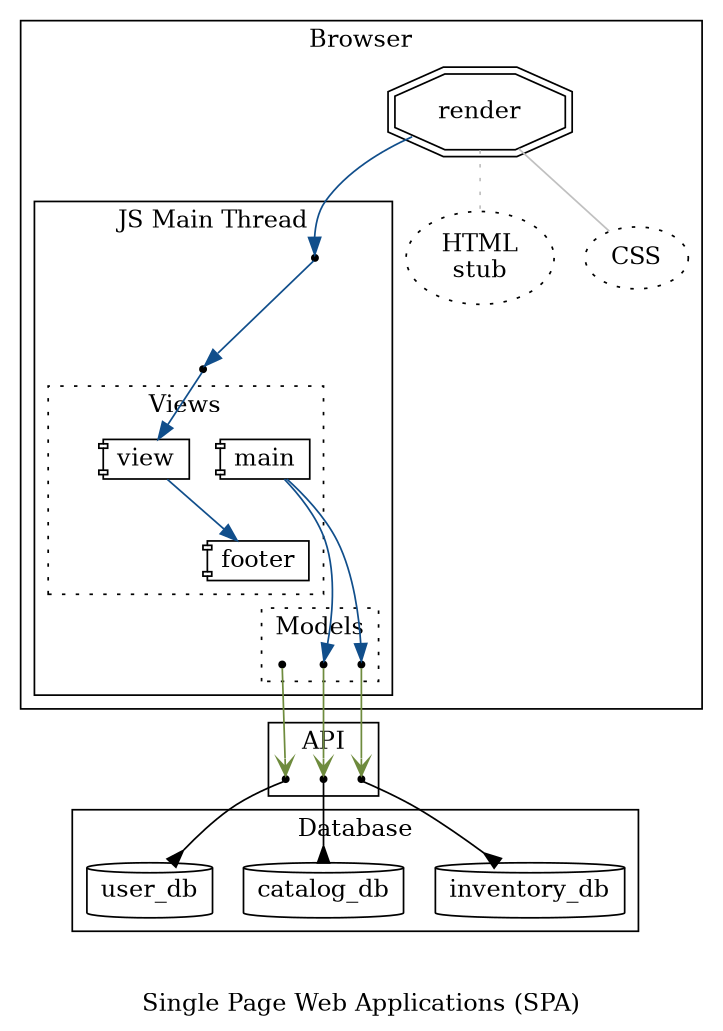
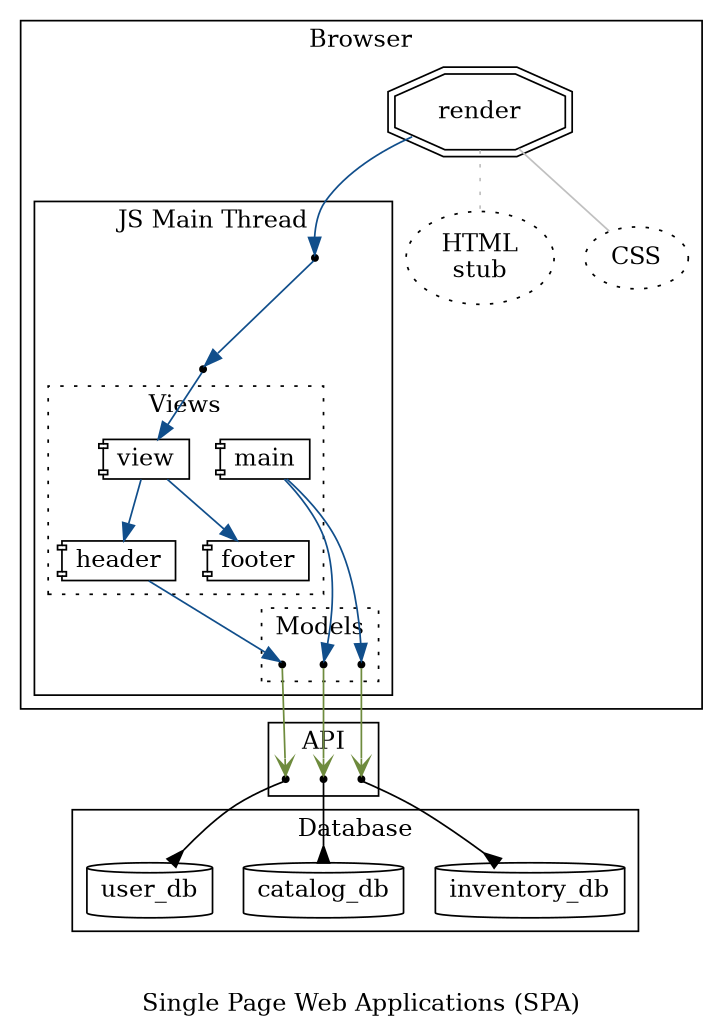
  digraph {
    label="Single Page Web Applications (SPA)"
    node [shape=point]
    edge [color=dodgerblue4]
    user_model
    catalog_model
    inventory_model
    view [height=0.15 shape=component width=0.2]
+   header [height=0.15 shape=component width=0.2]
    main [height=0.15 shape=component width=0.2]
    footer [height=0.15 shape=component width=0.2]
    router
    controller
    render [shape=doubleoctagon]
    n11 [label="HTML\nstub" shape=ellipse style=dotted]
    n12 [label=CSS shape=ellipse style=dotted]
    user_api
    catalog_api
    inventory_api
    user_db [height=0.15 shape=cylinder width=0.2]
    catalog_db [height=0.15 shape=cylinder width=0.2]
    inventory_db [height=0.15 shape=cylinder width=0.2]
    subgraph cluster_1 {
      label=Browser
      render
      n11
      n12
      subgraph cluster_2 {
        label="JS Main Thread"
        router
        controller
        subgraph cluster_3 {
          label=Models
          style=dotted
          user_model
          catalog_model
          inventory_model
        }
        subgraph cluster_4 {
          label=Views
          style=dotted
          view
+         header
          main
          footer
        }
      }
    }
    subgraph cluster_5 {
      label=API
      user_api
      catalog_api
      inventory_api
    }
    subgraph cluster_6 {
      label=Database
      user_db
      catalog_db
      inventory_db
    }
    user_model -> user_api [arrowhead=vee color=darkolivegreen4]
    catalog_model -> catalog_api [arrowhead=vee color=darkolivegreen4]
    inventory_model -> inventory_api [arrowhead=vee color=darkolivegreen4]
+   view -> header
    view -> footer
+   header -> user_model
    main -> catalog_model
    main -> inventory_model
    router -> controller
    controller -> view
    render -> router
    render -> n11 [arrowhead=none color=grey style=dotted]
    render -> n12 [arrowhead=none color=grey style=solid]
    user_api -> user_db [arrowhead=inv color=black]
    catalog_api -> catalog_db [arrowhead=inv color=black]
    inventory_api -> inventory_db [arrowhead=inv color=black]
  }
